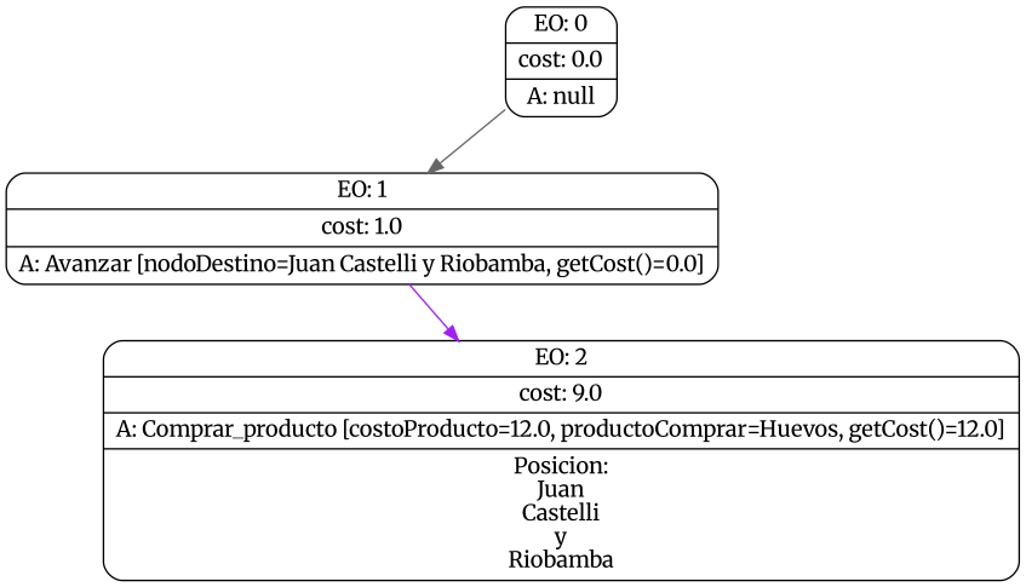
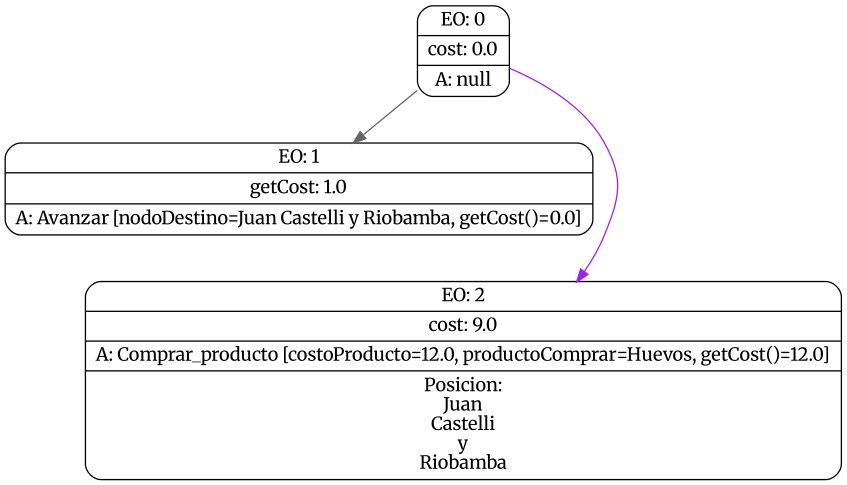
  digraph {
    fontname=Merriweather
    node [fontname=Merriweather shape=Mrecord]
    edge [fontname=Merriweather]
    n1 [label="{EO: 0|cost: 0.0|A: null}"]
-   n2 [label="{EO: 1|cost: 1.0|A: Avanzar [nodoDestino=Juan Castelli y Riobamba, getCost()=0.0]}"]
+   n2 [label="{EO: 1|getCost: 1.0|A: Avanzar [nodoDestino=Juan Castelli y Riobamba, getCost()=0.0]}"]
    n3 [label="{EO: 2|cost: 9.0|A: Comprar_producto [costoProducto=12.0, productoComprar=Huevos, getCost()=12.0]|Posicion:\nJuan\nCastelli\ny\nRiobamba}"]
    n1 -> n2 [color=gray40]
-   n2 -> n3 [color=purple]
+   n1 -> n3 [color=purple]
  }
